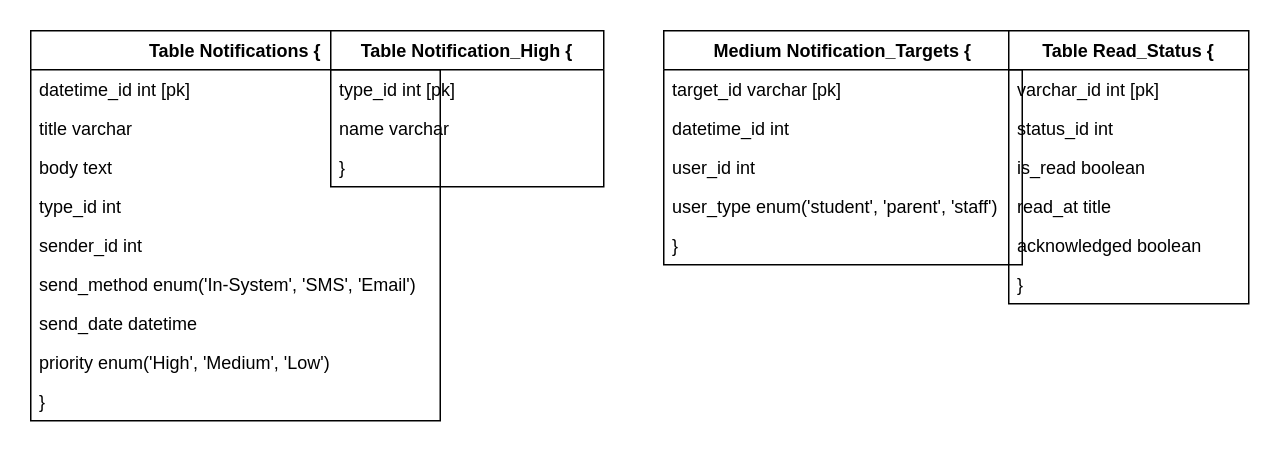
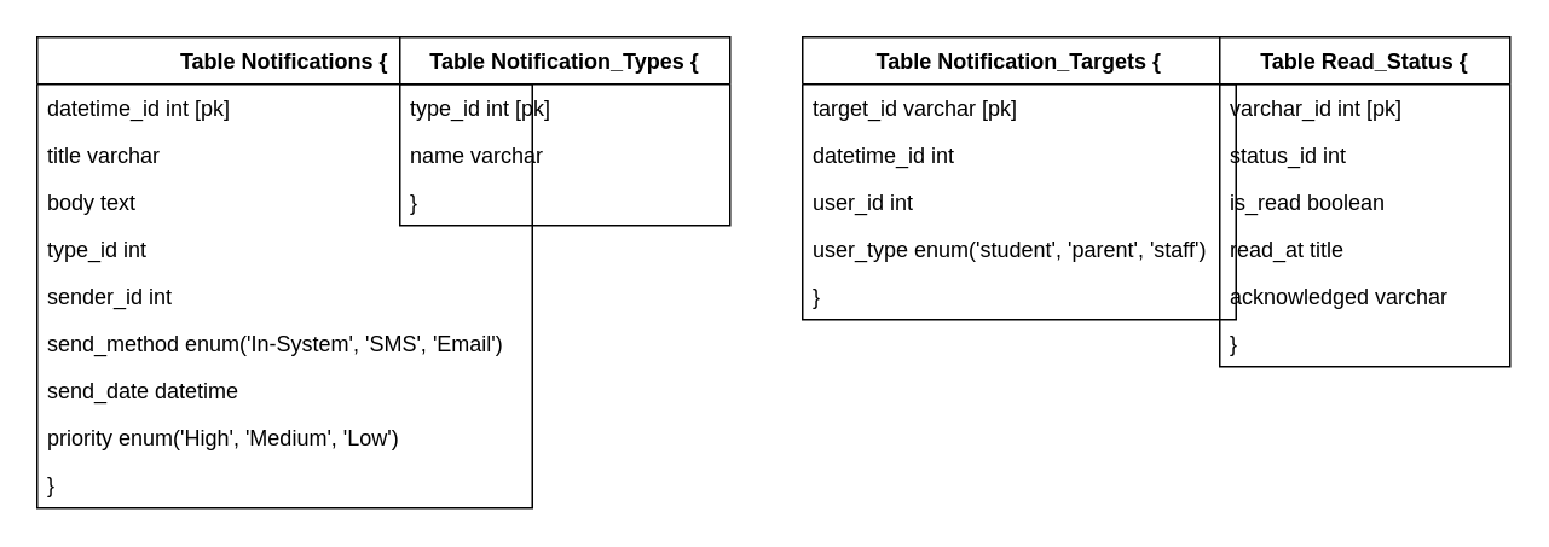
  <mxCell id="0" />
  <mxCell id="1" parent="0" />
  <mxCell id="2" value="Table Notifications {" style="swimlane;fontStyle=1;childLayout=stackLayout;horizontal=1;startSize=26;horizontalStack=0;resizeParent=1;resizeParentMax=0;resizeLast=0;collapsible=1;marginBottom=0;" vertex="1" parent="1"><mxGeometry x="20" y="20" width="273" height="260" as="geometry" /></mxCell>
  <mxCell id="3" value="  datetime_id int [pk]" style="text;strokeColor=none;fillColor=none;align=left;verticalAlign=top;spacingLeft=4;spacingRight=4;overflow=hidden;rotatable=0;points=[[0,0.5],[1,0.5]];portConstraint=eastwest;" vertex="1" parent="2"><mxGeometry y="26" width="273" height="26" as="geometry" /></mxCell>
  <mxCell id="4" value="  title varchar" style="text;strokeColor=none;fillColor=none;align=left;verticalAlign=top;spacingLeft=4;spacingRight=4;overflow=hidden;rotatable=0;points=[[0,0.5],[1,0.5]];portConstraint=eastwest;" vertex="1" parent="2"><mxGeometry y="52" width="273" height="26" as="geometry" /></mxCell>
  <mxCell id="5" value="  body text" style="text;strokeColor=none;fillColor=none;align=left;verticalAlign=top;spacingLeft=4;spacingRight=4;overflow=hidden;rotatable=0;points=[[0,0.5],[1,0.5]];portConstraint=eastwest;" vertex="1" parent="2"><mxGeometry y="78" width="273" height="26" as="geometry" /></mxCell>
  <mxCell id="6" value="  type_id int" style="text;strokeColor=none;fillColor=none;align=left;verticalAlign=top;spacingLeft=4;spacingRight=4;overflow=hidden;rotatable=0;points=[[0,0.5],[1,0.5]];portConstraint=eastwest;" vertex="1" parent="2"><mxGeometry y="104" width="273" height="26" as="geometry" /></mxCell>
  <mxCell id="7" value="  sender_id int" style="text;strokeColor=none;fillColor=none;align=left;verticalAlign=top;spacingLeft=4;spacingRight=4;overflow=hidden;rotatable=0;points=[[0,0.5],[1,0.5]];portConstraint=eastwest;" vertex="1" parent="2"><mxGeometry y="130" width="273" height="26" as="geometry" /></mxCell>
  <mxCell id="8" value="  send_method enum('In-System', 'SMS', 'Email')" style="text;strokeColor=none;fillColor=none;align=left;verticalAlign=top;spacingLeft=4;spacingRight=4;overflow=hidden;rotatable=0;points=[[0,0.5],[1,0.5]];portConstraint=eastwest;" vertex="1" parent="2"><mxGeometry y="156" width="273" height="26" as="geometry" /></mxCell>
  <mxCell id="9" value="  send_date datetime" style="text;strokeColor=none;fillColor=none;align=left;verticalAlign=top;spacingLeft=4;spacingRight=4;overflow=hidden;rotatable=0;points=[[0,0.5],[1,0.5]];portConstraint=eastwest;" vertex="1" parent="2"><mxGeometry y="182" width="273" height="26" as="geometry" /></mxCell>
  <mxCell id="10" value="  priority enum('High', 'Medium', 'Low')" style="text;strokeColor=none;fillColor=none;align=left;verticalAlign=top;spacingLeft=4;spacingRight=4;overflow=hidden;rotatable=0;points=[[0,0.5],[1,0.5]];portConstraint=eastwest;" vertex="1" parent="2"><mxGeometry y="208" width="273" height="26" as="geometry" /></mxCell>
  <mxCell id="11" value="}" style="text;strokeColor=none;fillColor=none;align=left;verticalAlign=top;spacingLeft=4;spacingRight=4;overflow=hidden;rotatable=0;points=[[0,0.5],[1,0.5]];portConstraint=eastwest;" vertex="1" parent="2"><mxGeometry y="234" width="273" height="26" as="geometry" /></mxCell>
- <mxCell id="12" value="Table Notification_High {" style="swimlane;fontStyle=1;childLayout=stackLayout;horizontal=1;startSize=26;horizontalStack=0;resizeParent=1;resizeParentMax=0;resizeLast=0;collapsible=1;marginBottom=0;" vertex="1" parent="1"><mxGeometry x="220" y="20" width="182" height="104" as="geometry" /></mxCell>
+ <mxCell id="12" value="Table Notification_Types {" style="swimlane;fontStyle=1;childLayout=stackLayout;horizontal=1;startSize=26;horizontalStack=0;resizeParent=1;resizeParentMax=0;resizeLast=0;collapsible=1;marginBottom=0;" vertex="1" parent="1"><mxGeometry x="220" y="20" width="182" height="104" as="geometry" /></mxCell>
  <mxCell id="13" value="  type_id int [pk]" style="text;strokeColor=none;fillColor=none;align=left;verticalAlign=top;spacingLeft=4;spacingRight=4;overflow=hidden;rotatable=0;points=[[0,0.5],[1,0.5]];portConstraint=eastwest;" vertex="1" parent="12"><mxGeometry y="26" width="182" height="26" as="geometry" /></mxCell>
  <mxCell id="14" value="  name varchar" style="text;strokeColor=none;fillColor=none;align=left;verticalAlign=top;spacingLeft=4;spacingRight=4;overflow=hidden;rotatable=0;points=[[0,0.5],[1,0.5]];portConstraint=eastwest;" vertex="1" parent="12"><mxGeometry y="52" width="182" height="26" as="geometry" /></mxCell>
  <mxCell id="15" value="}" style="text;strokeColor=none;fillColor=none;align=left;verticalAlign=top;spacingLeft=4;spacingRight=4;overflow=hidden;rotatable=0;points=[[0,0.5],[1,0.5]];portConstraint=eastwest;" vertex="1" parent="12"><mxGeometry y="78" width="182" height="26" as="geometry" /></mxCell>
- <mxCell id="16" value="Medium Notification_Targets {" style="swimlane;fontStyle=1;childLayout=stackLayout;horizontal=1;startSize=26;horizontalStack=0;resizeParent=1;resizeParentMax=0;resizeLast=0;collapsible=1;marginBottom=0;" vertex="1" parent="1"><mxGeometry x="442" y="20" width="239" height="156" as="geometry" /></mxCell>
+ <mxCell id="16" value="Table Notification_Targets {" style="swimlane;fontStyle=1;childLayout=stackLayout;horizontal=1;startSize=26;horizontalStack=0;resizeParent=1;resizeParentMax=0;resizeLast=0;collapsible=1;marginBottom=0;" vertex="1" parent="1"><mxGeometry x="442" y="20" width="239" height="156" as="geometry" /></mxCell>
  <mxCell id="17" value="  target_id varchar [pk]" style="text;strokeColor=none;fillColor=none;align=left;verticalAlign=top;spacingLeft=4;spacingRight=4;overflow=hidden;rotatable=0;points=[[0,0.5],[1,0.5]];portConstraint=eastwest;" vertex="1" parent="16"><mxGeometry y="26" width="239" height="26" as="geometry" /></mxCell>
  <mxCell id="18" value="  datetime_id int" style="text;strokeColor=none;fillColor=none;align=left;verticalAlign=top;spacingLeft=4;spacingRight=4;overflow=hidden;rotatable=0;points=[[0,0.5],[1,0.5]];portConstraint=eastwest;" vertex="1" parent="16"><mxGeometry y="52" width="239" height="26" as="geometry" /></mxCell>
  <mxCell id="19" value="  user_id int" style="text;strokeColor=none;fillColor=none;align=left;verticalAlign=top;spacingLeft=4;spacingRight=4;overflow=hidden;rotatable=0;points=[[0,0.5],[1,0.5]];portConstraint=eastwest;" vertex="1" parent="16"><mxGeometry y="78" width="239" height="26" as="geometry" /></mxCell>
  <mxCell id="20" value="  user_type enum('student', 'parent', 'staff')" style="text;strokeColor=none;fillColor=none;align=left;verticalAlign=top;spacingLeft=4;spacingRight=4;overflow=hidden;rotatable=0;points=[[0,0.5],[1,0.5]];portConstraint=eastwest;" vertex="1" parent="16"><mxGeometry y="104" width="239" height="26" as="geometry" /></mxCell>
  <mxCell id="21" value="}" style="text;strokeColor=none;fillColor=none;align=left;verticalAlign=top;spacingLeft=4;spacingRight=4;overflow=hidden;rotatable=0;points=[[0,0.5],[1,0.5]];portConstraint=eastwest;" vertex="1" parent="16"><mxGeometry y="130" width="239" height="26" as="geometry" /></mxCell>
  <mxCell id="22" value="Table Read_Status {" style="swimlane;fontStyle=1;childLayout=stackLayout;horizontal=1;startSize=26;horizontalStack=0;resizeParent=1;resizeParentMax=0;resizeLast=0;collapsible=1;marginBottom=0;" vertex="1" parent="1"><mxGeometry x="672" y="20" width="160" height="182" as="geometry" /></mxCell>
  <mxCell id="23" value="  varchar_id int [pk]" style="text;strokeColor=none;fillColor=none;align=left;verticalAlign=top;spacingLeft=4;spacingRight=4;overflow=hidden;rotatable=0;points=[[0,0.5],[1,0.5]];portConstraint=eastwest;" vertex="1" parent="22"><mxGeometry y="26" width="160" height="26" as="geometry" /></mxCell>
  <mxCell id="24" value="  status_id int" style="text;strokeColor=none;fillColor=none;align=left;verticalAlign=top;spacingLeft=4;spacingRight=4;overflow=hidden;rotatable=0;points=[[0,0.5],[1,0.5]];portConstraint=eastwest;" vertex="1" parent="22"><mxGeometry y="52" width="160" height="26" as="geometry" /></mxCell>
  <mxCell id="25" value="  is_read boolean" style="text;strokeColor=none;fillColor=none;align=left;verticalAlign=top;spacingLeft=4;spacingRight=4;overflow=hidden;rotatable=0;points=[[0,0.5],[1,0.5]];portConstraint=eastwest;" vertex="1" parent="22"><mxGeometry y="78" width="160" height="26" as="geometry" /></mxCell>
  <mxCell id="26" value="  read_at title" style="text;strokeColor=none;fillColor=none;align=left;verticalAlign=top;spacingLeft=4;spacingRight=4;overflow=hidden;rotatable=0;points=[[0,0.5],[1,0.5]];portConstraint=eastwest;" vertex="1" parent="22"><mxGeometry y="104" width="160" height="26" as="geometry" /></mxCell>
- <mxCell id="27" value="  acknowledged boolean" style="text;strokeColor=none;fillColor=none;align=left;verticalAlign=top;spacingLeft=4;spacingRight=4;overflow=hidden;rotatable=0;points=[[0,0.5],[1,0.5]];portConstraint=eastwest;" vertex="1" parent="22"><mxGeometry y="130" width="160" height="26" as="geometry" /></mxCell>
+ <mxCell id="27" value="  acknowledged varchar" style="text;strokeColor=none;fillColor=none;align=left;verticalAlign=top;spacingLeft=4;spacingRight=4;overflow=hidden;rotatable=0;points=[[0,0.5],[1,0.5]];portConstraint=eastwest;" vertex="1" parent="22"><mxGeometry y="130" width="160" height="26" as="geometry" /></mxCell>
  <mxCell id="28" value="}" style="text;strokeColor=none;fillColor=none;align=left;verticalAlign=top;spacingLeft=4;spacingRight=4;overflow=hidden;rotatable=0;points=[[0,0.5],[1,0.5]];portConstraint=eastwest;" vertex="1" parent="22"><mxGeometry y="156" width="160" height="26" as="geometry" /></mxCell>
